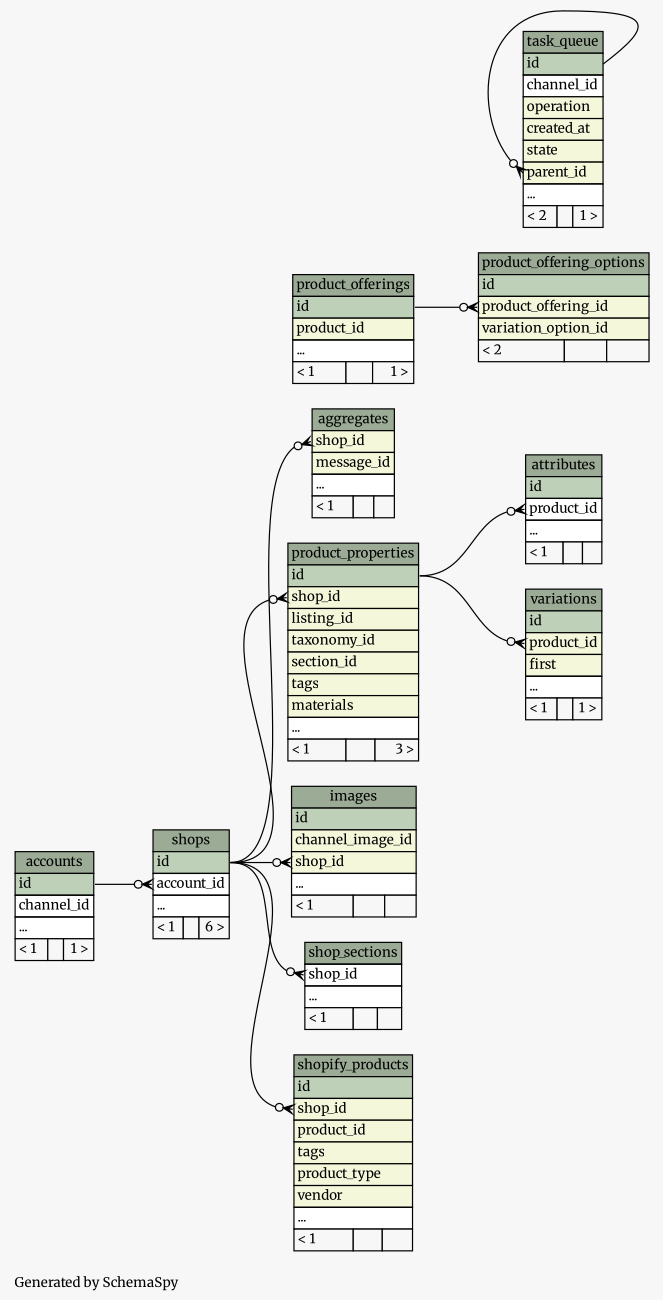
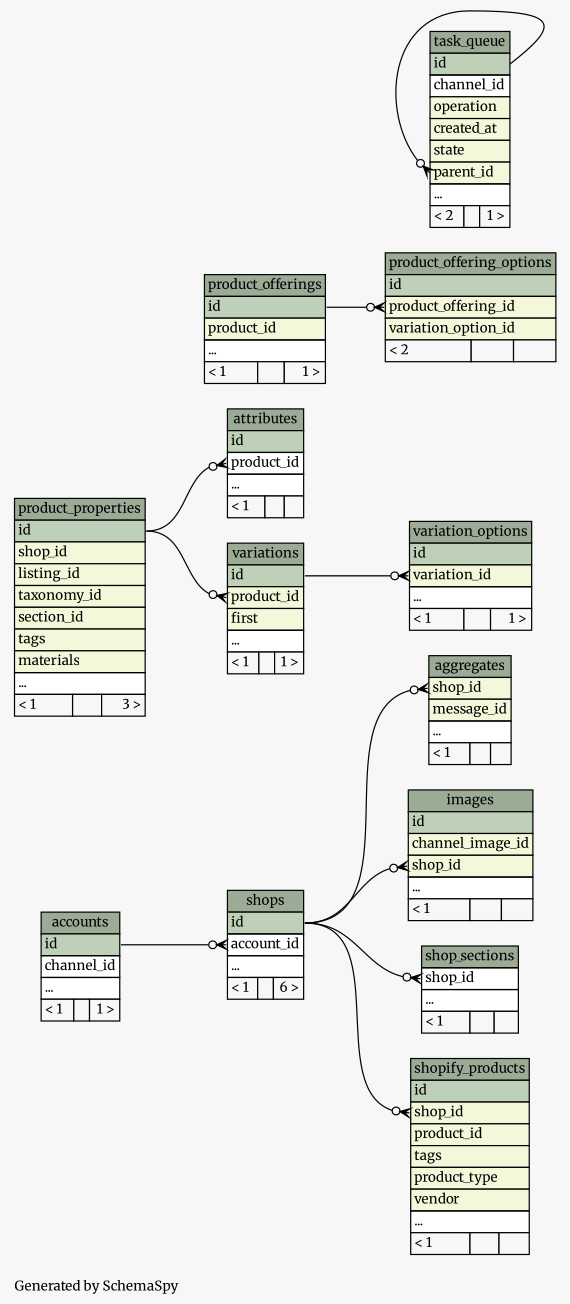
  digraph {
    bgcolor="#f7f7f7"
    fontname=Merriweather
    fontsize=11
    label="\nGenerated by SchemaSpy"
    labeljust=l
    nodesep=0.18
    rankdir=RL
    ranksep=0.46
    node [fontname=Merriweather fontsize=11 shape=plaintext]
    edge [arrowhead=none arrowsize=0.8 arrowtail=crowodot dir=back fontname=Merriweather headport="id:e" tailport="shop_id:w"]
    n1 [label=<     <TABLE BORDER="0" CELLBORDER="1" CELLSPACING="0" BGCOLOR="#ffffff">       <TR><TD COLSPAN="3" BGCOLOR="#9bab96" ALIGN="CENTER">accounts</TD></TR>       <TR><TD PORT="id" COLSPAN="3" BGCOLOR="#bed1b8" ALIGN="LEFT">id</TD></TR>       <TR><TD PORT="channel_id" COLSPAN="3" ALIGN="LEFT">channel_id</TD></TR>       <TR><TD PORT="elipses" COLSPAN="3" ALIGN="LEFT">...</TD></TR>       <TR><TD ALIGN="LEFT" BGCOLOR="#f7f7f7">&lt; 1</TD><TD ALIGN="RIGHT" BGCOLOR="#f7f7f7">  </TD><TD ALIGN="RIGHT" BGCOLOR="#f7f7f7">1 &gt;</TD></TR>     </TABLE>>]
    n2 [label=<     <TABLE BORDER="0" CELLBORDER="1" CELLSPACING="0" BGCOLOR="#ffffff">       <TR><TD COLSPAN="3" BGCOLOR="#9bab96" ALIGN="CENTER">aggregates</TD></TR>       <TR><TD PORT="shop_id" COLSPAN="3" BGCOLOR="#f4f7da" ALIGN="LEFT">shop_id</TD></TR>       <TR><TD PORT="message_id" COLSPAN="3" BGCOLOR="#f4f7da" ALIGN="LEFT">message_id</TD></TR>       <TR><TD PORT="elipses" COLSPAN="3" ALIGN="LEFT">...</TD></TR>       <TR><TD ALIGN="LEFT" BGCOLOR="#f7f7f7">&lt; 1</TD><TD ALIGN="RIGHT" BGCOLOR="#f7f7f7">  </TD><TD ALIGN="RIGHT" BGCOLOR="#f7f7f7">  </TD></TR>     </TABLE>>]
    n3 [label=<     <TABLE BORDER="0" CELLBORDER="1" CELLSPACING="0" BGCOLOR="#ffffff">       <TR><TD COLSPAN="3" BGCOLOR="#9bab96" ALIGN="CENTER">shops</TD></TR>       <TR><TD PORT="id" COLSPAN="3" BGCOLOR="#bed1b8" ALIGN="LEFT">id</TD></TR>       <TR><TD PORT="account_id" COLSPAN="3" ALIGN="LEFT">account_id</TD></TR>       <TR><TD PORT="elipses" COLSPAN="3" ALIGN="LEFT">...</TD></TR>       <TR><TD ALIGN="LEFT" BGCOLOR="#f7f7f7">&lt; 1</TD><TD ALIGN="RIGHT" BGCOLOR="#f7f7f7">  </TD><TD ALIGN="RIGHT" BGCOLOR="#f7f7f7">6 &gt;</TD></TR>     </TABLE>>]
    n4 [label=<     <TABLE BORDER="0" CELLBORDER="1" CELLSPACING="0" BGCOLOR="#ffffff">       <TR><TD COLSPAN="3" BGCOLOR="#9bab96" ALIGN="CENTER">attributes</TD></TR>       <TR><TD PORT="id" COLSPAN="3" BGCOLOR="#bed1b8" ALIGN="LEFT">id</TD></TR>       <TR><TD PORT="product_id" COLSPAN="3" ALIGN="LEFT">product_id</TD></TR>       <TR><TD PORT="elipses" COLSPAN="3" ALIGN="LEFT">...</TD></TR>       <TR><TD ALIGN="LEFT" BGCOLOR="#f7f7f7">&lt; 1</TD><TD ALIGN="RIGHT" BGCOLOR="#f7f7f7">  </TD><TD ALIGN="RIGHT" BGCOLOR="#f7f7f7">  </TD></TR>     </TABLE>>]
    n5 [label=<     <TABLE BORDER="0" CELLBORDER="1" CELLSPACING="0" BGCOLOR="#ffffff">       <TR><TD COLSPAN="3" BGCOLOR="#9bab96" ALIGN="CENTER">product_properties</TD></TR>       <TR><TD PORT="id" COLSPAN="3" BGCOLOR="#bed1b8" ALIGN="LEFT">id</TD></TR>       <TR><TD PORT="shop_id" COLSPAN="3" BGCOLOR="#f4f7da" ALIGN="LEFT">shop_id</TD></TR>       <TR><TD PORT="listing_id" COLSPAN="3" BGCOLOR="#f4f7da" ALIGN="LEFT">listing_id</TD></TR>       <TR><TD PORT="taxonomy_id" COLSPAN="3" BGCOLOR="#f4f7da" ALIGN="LEFT">taxonomy_id</TD></TR>       <TR><TD PORT="section_id" COLSPAN="3" BGCOLOR="#f4f7da" ALIGN="LEFT">section_id</TD></TR>       <TR><TD PORT="tags" COLSPAN="3" BGCOLOR="#f4f7da" ALIGN="LEFT">tags</TD></TR>       <TR><TD PORT="materials" COLSPAN="3" BGCOLOR="#f4f7da" ALIGN="LEFT">materials</TD></TR>       <TR><TD PORT="elipses" COLSPAN="3" ALIGN="LEFT">...</TD></TR>       <TR><TD ALIGN="LEFT" BGCOLOR="#f7f7f7">&lt; 1</TD><TD ALIGN="RIGHT" BGCOLOR="#f7f7f7">  </TD><TD ALIGN="RIGHT" BGCOLOR="#f7f7f7">3 &gt;</TD></TR>     </TABLE>>]
    n6 [label=<     <TABLE BORDER="0" CELLBORDER="1" CELLSPACING="0" BGCOLOR="#ffffff">       <TR><TD COLSPAN="3" BGCOLOR="#9bab96" ALIGN="CENTER">images</TD></TR>       <TR><TD PORT="id" COLSPAN="3" BGCOLOR="#bed1b8" ALIGN="LEFT">id</TD></TR>       <TR><TD PORT="channel_image_id" COLSPAN="3" BGCOLOR="#f4f7da" ALIGN="LEFT">channel_image_id</TD></TR>       <TR><TD PORT="shop_id" COLSPAN="3" BGCOLOR="#f4f7da" ALIGN="LEFT">shop_id</TD></TR>       <TR><TD PORT="elipses" COLSPAN="3" ALIGN="LEFT">...</TD></TR>       <TR><TD ALIGN="LEFT" BGCOLOR="#f7f7f7">&lt; 1</TD><TD ALIGN="RIGHT" BGCOLOR="#f7f7f7">  </TD><TD ALIGN="RIGHT" BGCOLOR="#f7f7f7">  </TD></TR>     </TABLE>>]
    n7 [label=<     <TABLE BORDER="0" CELLBORDER="1" CELLSPACING="0" BGCOLOR="#ffffff">       <TR><TD COLSPAN="3" BGCOLOR="#9bab96" ALIGN="CENTER">product_offering_options</TD></TR>       <TR><TD PORT="id" COLSPAN="3" BGCOLOR="#bed1b8" ALIGN="LEFT">id</TD></TR>       <TR><TD PORT="product_offering_id" COLSPAN="3" BGCOLOR="#f4f7da" ALIGN="LEFT">product_offering_id</TD></TR>       <TR><TD PORT="variation_option_id" COLSPAN="3" BGCOLOR="#f4f7da" ALIGN="LEFT">variation_option_id</TD></TR>       <TR><TD ALIGN="LEFT" BGCOLOR="#f7f7f7">&lt; 2</TD><TD ALIGN="RIGHT" BGCOLOR="#f7f7f7">  </TD><TD ALIGN="RIGHT" BGCOLOR="#f7f7f7">  </TD></TR>     </TABLE>>]
    n8 [label=<     <TABLE BORDER="0" CELLBORDER="1" CELLSPACING="0" BGCOLOR="#ffffff">       <TR><TD COLSPAN="3" BGCOLOR="#9bab96" ALIGN="CENTER">product_offerings</TD></TR>       <TR><TD PORT="id" COLSPAN="3" BGCOLOR="#bed1b8" ALIGN="LEFT">id</TD></TR>       <TR><TD PORT="product_id" COLSPAN="3" BGCOLOR="#f4f7da" ALIGN="LEFT">product_id</TD></TR>       <TR><TD PORT="elipses" COLSPAN="3" ALIGN="LEFT">...</TD></TR>       <TR><TD ALIGN="LEFT" BGCOLOR="#f7f7f7">&lt; 1</TD><TD ALIGN="RIGHT" BGCOLOR="#f7f7f7">  </TD><TD ALIGN="RIGHT" BGCOLOR="#f7f7f7">1 &gt;</TD></TR>     </TABLE>>]
+   n9 [label=<     <TABLE BORDER="0" CELLBORDER="1" CELLSPACING="0" BGCOLOR="#ffffff">       <TR><TD COLSPAN="3" BGCOLOR="#9bab96" ALIGN="CENTER">variation_options</TD></TR>       <TR><TD PORT="id" COLSPAN="3" BGCOLOR="#bed1b8" ALIGN="LEFT">id</TD></TR>       <TR><TD PORT="variation_id" COLSPAN="3" BGCOLOR="#f4f7da" ALIGN="LEFT">variation_id</TD></TR>       <TR><TD PORT="elipses" COLSPAN="3" ALIGN="LEFT">...</TD></TR>       <TR><TD ALIGN="LEFT" BGCOLOR="#f7f7f7">&lt; 1</TD><TD ALIGN="RIGHT" BGCOLOR="#f7f7f7">  </TD><TD ALIGN="RIGHT" BGCOLOR="#f7f7f7">1 &gt;</TD></TR>     </TABLE>>]
    n10 [label=<     <TABLE BORDER="0" CELLBORDER="1" CELLSPACING="0" BGCOLOR="#ffffff">       <TR><TD COLSPAN="3" BGCOLOR="#9bab96" ALIGN="CENTER">variations</TD></TR>       <TR><TD PORT="id" COLSPAN="3" BGCOLOR="#bed1b8" ALIGN="LEFT">id</TD></TR>       <TR><TD PORT="product_id" COLSPAN="3" BGCOLOR="#f4f7da" ALIGN="LEFT">product_id</TD></TR>       <TR><TD PORT="first" COLSPAN="3" BGCOLOR="#f4f7da" ALIGN="LEFT">first</TD></TR>       <TR><TD PORT="elipses" COLSPAN="3" ALIGN="LEFT">...</TD></TR>       <TR><TD ALIGN="LEFT" BGCOLOR="#f7f7f7">&lt; 1</TD><TD ALIGN="RIGHT" BGCOLOR="#f7f7f7">  </TD><TD ALIGN="RIGHT" BGCOLOR="#f7f7f7">1 &gt;</TD></TR>     </TABLE>>]
    n11 [label=<     <TABLE BORDER="0" CELLBORDER="1" CELLSPACING="0" BGCOLOR="#ffffff">       <TR><TD COLSPAN="3" BGCOLOR="#9bab96" ALIGN="CENTER">shop_sections</TD></TR>       <TR><TD PORT="shop_id" COLSPAN="3" ALIGN="LEFT">shop_id</TD></TR>       <TR><TD PORT="elipses" COLSPAN="3" ALIGN="LEFT">...</TD></TR>       <TR><TD ALIGN="LEFT" BGCOLOR="#f7f7f7">&lt; 1</TD><TD ALIGN="RIGHT" BGCOLOR="#f7f7f7">  </TD><TD ALIGN="RIGHT" BGCOLOR="#f7f7f7">  </TD></TR>     </TABLE>>]
    n12 [label=<     <TABLE BORDER="0" CELLBORDER="1" CELLSPACING="0" BGCOLOR="#ffffff">       <TR><TD COLSPAN="3" BGCOLOR="#9bab96" ALIGN="CENTER">shopify_products</TD></TR>       <TR><TD PORT="id" COLSPAN="3" BGCOLOR="#bed1b8" ALIGN="LEFT">id</TD></TR>       <TR><TD PORT="shop_id" COLSPAN="3" BGCOLOR="#f4f7da" ALIGN="LEFT">shop_id</TD></TR>       <TR><TD PORT="product_id" COLSPAN="3" BGCOLOR="#f4f7da" ALIGN="LEFT">product_id</TD></TR>       <TR><TD PORT="tags" COLSPAN="3" BGCOLOR="#f4f7da" ALIGN="LEFT">tags</TD></TR>       <TR><TD PORT="product_type" COLSPAN="3" BGCOLOR="#f4f7da" ALIGN="LEFT">product_type</TD></TR>       <TR><TD PORT="vendor" COLSPAN="3" BGCOLOR="#f4f7da" ALIGN="LEFT">vendor</TD></TR>       <TR><TD PORT="elipses" COLSPAN="3" ALIGN="LEFT">...</TD></TR>       <TR><TD ALIGN="LEFT" BGCOLOR="#f7f7f7">&lt; 1</TD><TD ALIGN="RIGHT" BGCOLOR="#f7f7f7">  </TD><TD ALIGN="RIGHT" BGCOLOR="#f7f7f7">  </TD></TR>     </TABLE>>]
    n13 [label=<     <TABLE BORDER="0" CELLBORDER="1" CELLSPACING="0" BGCOLOR="#ffffff">       <TR><TD COLSPAN="3" BGCOLOR="#9bab96" ALIGN="CENTER">task_queue</TD></TR>       <TR><TD PORT="id" COLSPAN="3" BGCOLOR="#bed1b8" ALIGN="LEFT">id</TD></TR>       <TR><TD PORT="channel_id" COLSPAN="3" ALIGN="LEFT">channel_id</TD></TR>       <TR><TD PORT="operation" COLSPAN="3" BGCOLOR="#f4f7da" ALIGN="LEFT">operation</TD></TR>       <TR><TD PORT="created_at" COLSPAN="3" BGCOLOR="#f4f7da" ALIGN="LEFT">created_at</TD></TR>       <TR><TD PORT="state" COLSPAN="3" BGCOLOR="#f4f7da" ALIGN="LEFT">state</TD></TR>       <TR><TD PORT="parent_id" COLSPAN="3" BGCOLOR="#f4f7da" ALIGN="LEFT">parent_id</TD></TR>       <TR><TD PORT="elipses" COLSPAN="3" ALIGN="LEFT">...</TD></TR>       <TR><TD ALIGN="LEFT" BGCOLOR="#f7f7f7">&lt; 2</TD><TD ALIGN="RIGHT" BGCOLOR="#f7f7f7">  </TD><TD ALIGN="RIGHT" BGCOLOR="#f7f7f7">1 &gt;</TD></TR>     </TABLE>>]
    n2 -> n3
    n3 -> n1 [tailport="account_id:w"]
    n4 -> n5 [tailport="product_id:w"]
-   n5 -> n3
    n6 -> n3
    n7 -> n8 [tailport="product_offering_id:w"]
+   n9 -> n10 [tailport="variation_id:w"]
    n10 -> n5 [tailport="product_id:w"]
    n11 -> n3
    n12 -> n3
    n13 -> n13 [tailport="parent_id:w"]
  }
